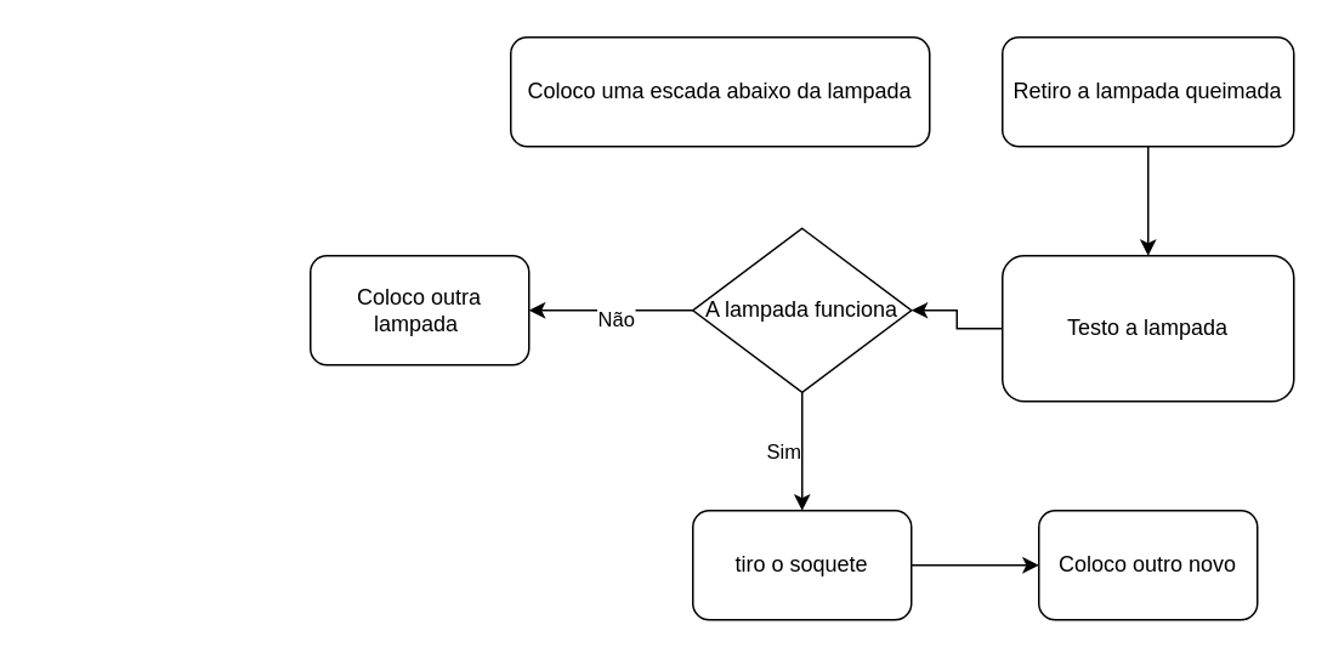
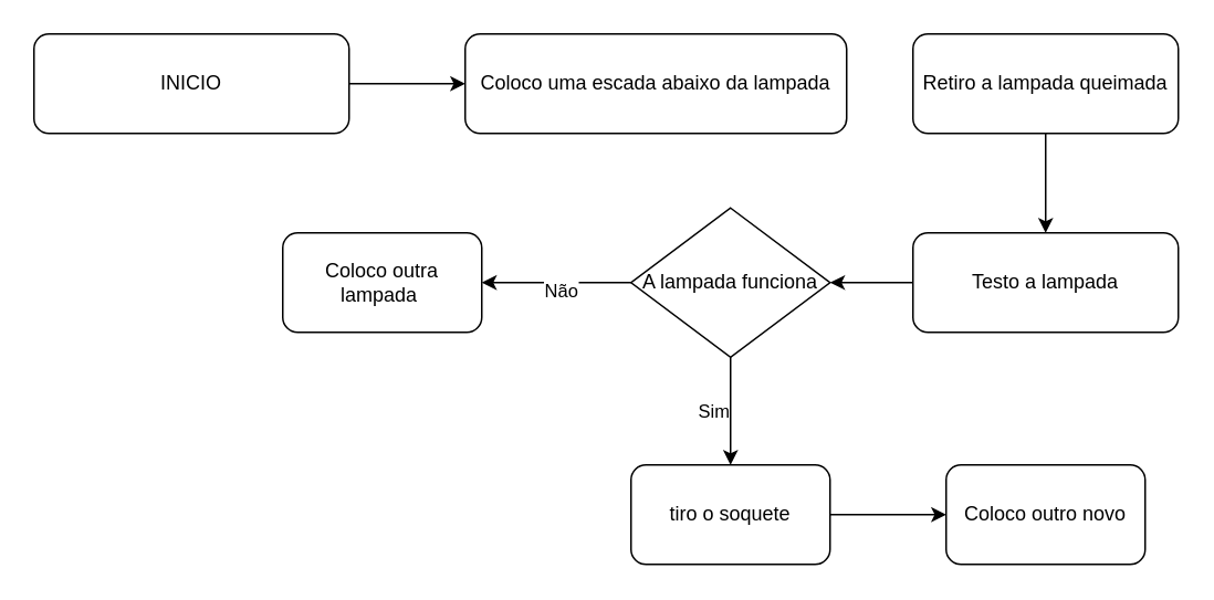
  <mxCell id="0" />
  <mxCell id="1" parent="0" />
+ <mxCell id="2" style="edgeStyle=orthogonalEdgeStyle;rounded=0;orthogonalLoop=1;jettySize=auto;html=1;entryX=0;entryY=0.5;entryDx=0;entryDy=0;" edge="1" parent="1" source="3" target="4"><mxGeometry relative="1" as="geometry" /></mxCell>
+ <mxCell id="3" value="INICIO" style="rounded=1;whiteSpace=wrap;html=1;" vertex="1" parent="1"><mxGeometry x="20" y="20" width="190" height="60" as="geometry" /></mxCell>
  <mxCell id="4" value="Coloco uma escada abaixo da lampada" style="rounded=1;whiteSpace=wrap;html=1;" vertex="1" parent="1"><mxGeometry x="280" y="20" width="230" height="60" as="geometry" /></mxCell>
  <mxCell id="5" style="edgeStyle=orthogonalEdgeStyle;rounded=0;orthogonalLoop=1;jettySize=auto;html=1;" edge="1" parent="1" source="6" target="8"><mxGeometry relative="1" as="geometry" /></mxCell>
  <mxCell id="6" value="Retiro a lampada queimada" style="rounded=1;whiteSpace=wrap;html=1;" vertex="1" parent="1"><mxGeometry x="550" y="20" width="160" height="60" as="geometry" /></mxCell>
  <mxCell id="7" style="edgeStyle=orthogonalEdgeStyle;rounded=0;orthogonalLoop=1;jettySize=auto;html=1;" edge="1" parent="1" source="8" target="12"><mxGeometry relative="1" as="geometry" /></mxCell>
- <mxCell id="8" value="Testo a lampada" style="rounded=1;whiteSpace=wrap;html=1;" vertex="1" parent="1"><mxGeometry x="550" y="140" width="160" height="80" as="geometry" /></mxCell>
+ <mxCell id="8" value="Testo a lampada" style="rounded=1;whiteSpace=wrap;html=1;" vertex="1" parent="1"><mxGeometry x="550" y="140" width="160" height="60" as="geometry" /></mxCell>
  <mxCell id="9" value="Sim" style="edgeStyle=orthogonalEdgeStyle;rounded=0;orthogonalLoop=1;jettySize=auto;html=1;" edge="1" parent="1" source="12"><mxGeometry x="-0.008" y="-10" relative="1" as="geometry"><mxPoint x="440" y="280" as="targetPoint" /><mxPoint y="1" as="offset" /></mxGeometry></mxCell>
  <mxCell id="10" style="edgeStyle=orthogonalEdgeStyle;rounded=0;orthogonalLoop=1;jettySize=auto;html=1;" edge="1" parent="1" source="12"><mxGeometry relative="1" as="geometry"><mxPoint x="290" y="170" as="targetPoint" /></mxGeometry></mxCell>
  <mxCell id="11" value="Não" style="edgeLabel;html=1;align=center;verticalAlign=middle;resizable=0;points=[];" vertex="1" connectable="0" parent="10"><mxGeometry x="-0.05" y="4" relative="1" as="geometry"><mxPoint as="offset" /></mxGeometry></mxCell>
  <mxCell id="12" value="A lampada funciona" style="rhombus;whiteSpace=wrap;html=1;" vertex="1" parent="1"><mxGeometry x="380" y="125" width="120" height="90" as="geometry" /></mxCell>
  <mxCell id="13" style="edgeStyle=orthogonalEdgeStyle;rounded=0;orthogonalLoop=1;jettySize=auto;html=1;entryX=0;entryY=0.5;entryDx=0;entryDy=0;" edge="1" parent="1" source="14" target="15"><mxGeometry relative="1" as="geometry" /></mxCell>
  <mxCell id="14" value="tiro o soquete" style="rounded=1;whiteSpace=wrap;html=1;" vertex="1" parent="1"><mxGeometry x="380" y="280" width="120" height="60" as="geometry" /></mxCell>
  <mxCell id="15" value="Coloco outro novo" style="rounded=1;whiteSpace=wrap;html=1;" vertex="1" parent="1"><mxGeometry x="570" y="280" width="120" height="60" as="geometry" /></mxCell>
  <mxCell id="16" value="Coloco outra lampada&amp;nbsp;" style="rounded=1;whiteSpace=wrap;html=1;" vertex="1" parent="1"><mxGeometry x="170" y="140" width="120" height="60" as="geometry" /></mxCell>
